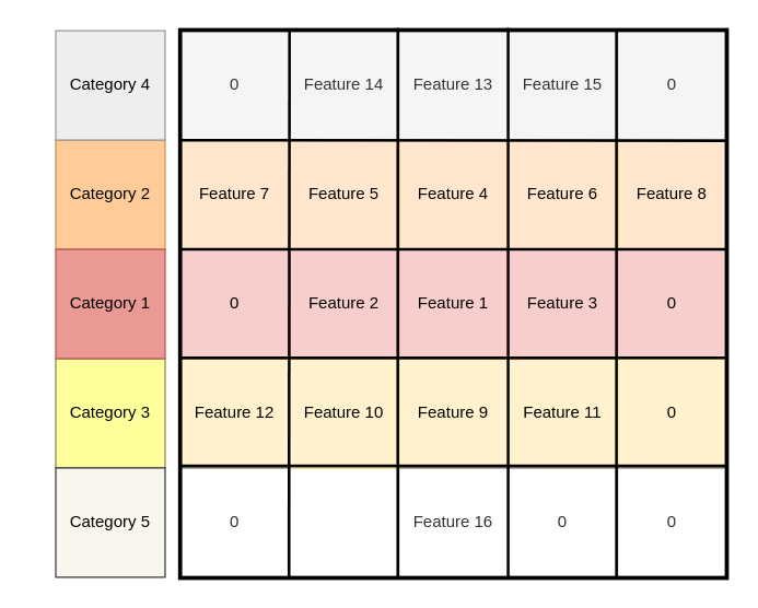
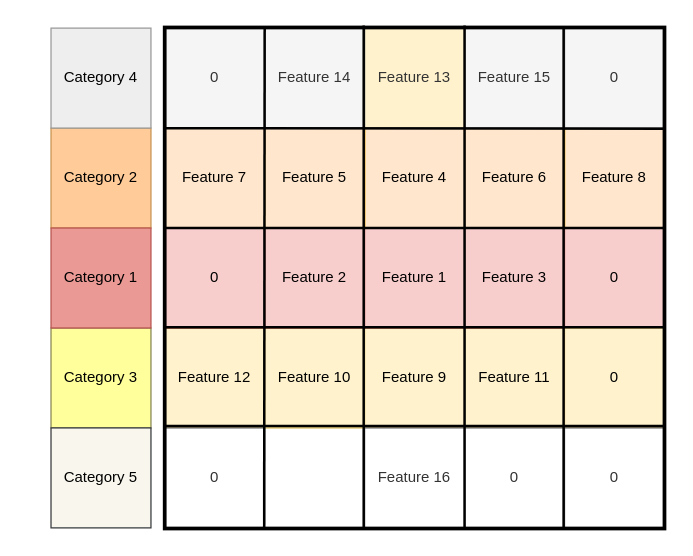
  <mxCell id="0" />
  <mxCell id="1" parent="0" />
  <mxCell id="2" value="" style="group" parent="1" vertex="1" connectable="0"><mxGeometry x="30" y="102" width="120" height="80" as="geometry" /></mxCell>
  <mxCell id="3" value="" style="group;fillColor=#ffcc99;strokeColor=#C79350;container=0;" parent="2" vertex="1" connectable="0"><mxGeometry x="10" width="80" height="80" as="geometry" /></mxCell>
  <mxCell id="4" value="Category 2" style="text;html=1;strokeColor=none;fillColor=none;align=center;verticalAlign=middle;whiteSpace=wrap;rounded=0;" parent="2" vertex="1"><mxGeometry x="-10" y="25" width="120" height="30" as="geometry" /></mxCell>
  <mxCell id="5" value="" style="rounded=0;whiteSpace=wrap;html=1;" parent="1" vertex="1"><mxGeometry x="131" y="22" width="400" height="400" as="geometry" /></mxCell>
  <mxCell id="6" value="Feature 12" style="rounded=0;whiteSpace=wrap;html=1;container=0;fillColor=#fff2cc;strokeColor=#d6b656;" parent="1" vertex="1"><mxGeometry x="131" y="262" width="80" height="80" as="geometry" /></mxCell>
  <mxCell id="7" value="Feature 10" style="rounded=0;whiteSpace=wrap;html=1;container=0;fillColor=#fff2cc;strokeColor=#d6b656;" parent="1" vertex="1"><mxGeometry x="211" y="262" width="80" height="80" as="geometry" /></mxCell>
  <mxCell id="8" value="Feature 9" style="rounded=0;whiteSpace=wrap;html=1;container=0;fillColor=#fff2cc;strokeColor=#d6b656;" parent="1" vertex="1"><mxGeometry x="291" y="262" width="80" height="80" as="geometry" /></mxCell>
  <mxCell id="9" value="Feature 11" style="rounded=0;whiteSpace=wrap;html=1;container=0;fillColor=#fff2cc;strokeColor=#d6b656;" parent="1" vertex="1"><mxGeometry x="371" y="262" width="80" height="80" as="geometry" /></mxCell>
  <mxCell id="10" value="Feature 16" style="rounded=0;whiteSpace=wrap;html=1;fillColor=#FFFFFF;fontColor=#333333;strokeColor=#666666;" parent="1" vertex="1"><mxGeometry x="291" y="342" width="80" height="80" as="geometry" /></mxCell>
  <mxCell id="11" value="Feature 2" style="rounded=0;whiteSpace=wrap;html=1;fillColor=#f8cecc;strokeColor=#b85450;" parent="1" vertex="1"><mxGeometry x="211" y="182" width="80" height="80" as="geometry" /></mxCell>
  <mxCell id="12" value="Feature 1" style="rounded=0;whiteSpace=wrap;html=1;fillColor=#f8cecc;strokeColor=#b85450;" parent="1" vertex="1"><mxGeometry x="291" y="182" width="80" height="80" as="geometry" /></mxCell>
  <mxCell id="13" value="Feature 3" style="rounded=0;whiteSpace=wrap;html=1;fillColor=#f8cecc;strokeColor=#b85450;" parent="1" vertex="1"><mxGeometry x="371" y="182" width="80" height="80" as="geometry" /></mxCell>
  <mxCell id="14" value="0" style="rounded=0;whiteSpace=wrap;html=1;fillColor=#f8cecc;strokeColor=#b85450;" parent="1" vertex="1"><mxGeometry x="131" y="182" width="80" height="80" as="geometry" /></mxCell>
  <mxCell id="15" value="0" style="rounded=0;whiteSpace=wrap;html=1;fillColor=#f8cecc;strokeColor=#b85450;" parent="1" vertex="1"><mxGeometry x="451" y="182" width="80" height="80" as="geometry" /></mxCell>
  <mxCell id="16" value="Feature 8" style="rounded=0;whiteSpace=wrap;html=1;fillColor=#ffe6cc;strokeColor=#d79b00;" parent="1" vertex="1"><mxGeometry x="451" y="102" width="80" height="80" as="geometry" /></mxCell>
  <mxCell id="17" value="Feature 4" style="rounded=0;whiteSpace=wrap;html=1;fillColor=#ffe6cc;strokeColor=#d79b00;" parent="1" vertex="1"><mxGeometry x="291" y="102" width="80" height="80" as="geometry" /></mxCell>
  <mxCell id="18" value="Feature 6" style="rounded=0;whiteSpace=wrap;html=1;fillColor=#ffe6cc;strokeColor=#d79b00;" parent="1" vertex="1"><mxGeometry x="371" y="102" width="80" height="80" as="geometry" /></mxCell>
  <mxCell id="19" value="Feature 7" style="rounded=0;whiteSpace=wrap;html=1;fillColor=#ffe6cc;strokeColor=#d79b00;" parent="1" vertex="1"><mxGeometry x="131" y="102" width="80" height="80" as="geometry" /></mxCell>
  <mxCell id="20" value="Feature 5" style="rounded=0;whiteSpace=wrap;html=1;fillColor=#ffe6cc;strokeColor=#d79b00;" parent="1" vertex="1"><mxGeometry x="211" y="102" width="80" height="80" as="geometry" /></mxCell>
  <mxCell id="21" value="0" style="rounded=0;whiteSpace=wrap;html=1;fillColor=#fff2cc;strokeColor=#d6b656;" parent="1" vertex="1"><mxGeometry x="451" y="262" width="80" height="80" as="geometry" /></mxCell>
  <mxCell id="22" value="" style="group" parent="1" vertex="1" connectable="0"><mxGeometry x="30" y="262" width="120" height="80" as="geometry" /></mxCell>
  <mxCell id="23" value="" style="group;fillColor=#FFFF9C;strokeColor=#878753;container=0;" parent="22" vertex="1" connectable="0"><mxGeometry x="10" width="80" height="80" as="geometry" /></mxCell>
  <mxCell id="24" value="Category 3" style="text;html=1;strokeColor=none;fillColor=none;align=center;verticalAlign=middle;whiteSpace=wrap;rounded=0;" parent="22" vertex="1"><mxGeometry x="-10" y="25" width="120" height="30" as="geometry" /></mxCell>
  <mxCell id="25" value="Feature 14" style="rounded=0;whiteSpace=wrap;html=1;fillColor=#f5f5f5;fontColor=#333333;strokeColor=#666666;" parent="1" vertex="1"><mxGeometry x="211" y="22" width="80" height="80" as="geometry" /></mxCell>
- <mxCell id="26" value="Feature 13" style="rounded=0;whiteSpace=wrap;html=1;fillColor=#f5f5f5;fontColor=#333333;strokeColor=#666666;" parent="1" vertex="1"><mxGeometry x="291" y="22" width="80" height="80" as="geometry" /></mxCell>
+ <mxCell id="26" value="Feature 13" style="rounded=0;whiteSpace=wrap;html=1;fillColor=#fff2cc;fontColor=#333333;strokeColor=#666666;" parent="1" vertex="1"><mxGeometry x="291" y="22" width="80" height="80" as="geometry" /></mxCell>
  <mxCell id="27" value="Feature 15" style="rounded=0;whiteSpace=wrap;html=1;fillColor=#f5f5f5;fontColor=#333333;strokeColor=#666666;" parent="1" vertex="1"><mxGeometry x="371" y="22" width="80" height="80" as="geometry" /></mxCell>
  <mxCell id="28" value="" style="group" parent="1" vertex="1" connectable="0"><mxGeometry x="30" y="182" width="120" height="80" as="geometry" /></mxCell>
  <mxCell id="29" value="" style="group;fillColor=#ea9995;strokeColor=#b85450;container=0;" parent="28" vertex="1" connectable="0"><mxGeometry x="10" width="80" height="80" as="geometry" /></mxCell>
  <mxCell id="30" value="Category 1" style="text;html=1;strokeColor=none;fillColor=none;align=center;verticalAlign=middle;whiteSpace=wrap;rounded=0;" parent="28" vertex="1"><mxGeometry x="-10" y="25" width="120" height="30" as="geometry" /></mxCell>
  <mxCell id="31" value="0" style="rounded=0;whiteSpace=wrap;html=1;fillColor=#f5f5f5;strokeColor=#666666;fontColor=#333333;" parent="1" vertex="1"><mxGeometry x="451" y="22" width="80" height="80" as="geometry" /></mxCell>
  <mxCell id="32" value="0" style="rounded=0;whiteSpace=wrap;html=1;fillColor=#f5f5f5;strokeColor=#666666;fontColor=#333333;" parent="1" vertex="1"><mxGeometry x="131" y="22" width="80" height="80" as="geometry" /></mxCell>
  <mxCell id="33" value="" style="group" parent="1" vertex="1" connectable="0"><mxGeometry x="30" y="22" width="120" height="80" as="geometry" /></mxCell>
  <mxCell id="34" value="" style="group;fillColor=#eeeeee;strokeColor=#999999;container=0;" parent="33" vertex="1" connectable="0"><mxGeometry x="10" width="80" height="80" as="geometry" /></mxCell>
  <mxCell id="35" value="Category 4" style="text;html=1;strokeColor=none;fillColor=none;align=center;verticalAlign=middle;whiteSpace=wrap;rounded=0;" parent="33" vertex="1"><mxGeometry x="-10" y="25" width="120" height="30" as="geometry" /></mxCell>
  <mxCell id="36" value="0" style="rounded=0;whiteSpace=wrap;html=1;fillColor=#FFFFFF;fontColor=#333333;strokeColor=#666666;" parent="1" vertex="1"><mxGeometry x="371" y="342" width="80" height="80" as="geometry" /></mxCell>
  <mxCell id="37" value="0" style="rounded=0;whiteSpace=wrap;html=1;fillColor=#FFFFFF;fontColor=#333333;strokeColor=#666666;" parent="1" vertex="1"><mxGeometry x="451" y="342" width="80" height="80" as="geometry" /></mxCell>
  <mxCell id="38" value="0" style="rounded=0;whiteSpace=wrap;html=1;fillColor=#FFFFFF;fontColor=#333333;strokeColor=#666666;" parent="1" vertex="1"><mxGeometry x="131" y="342" width="80" height="80" as="geometry" /></mxCell>
  <mxCell id="39" value="" style="group" parent="1" vertex="1" connectable="0"><mxGeometry x="30" y="342" width="120" height="80" as="geometry" /></mxCell>
  <mxCell id="40" value="" style="group;fillColor=#f9f7ed;strokeColor=#36393d;container=0;" parent="39" vertex="1" connectable="0"><mxGeometry x="10" width="80" height="80" as="geometry" /></mxCell>
  <mxCell id="41" value="Category 5" style="text;html=1;strokeColor=none;fillColor=none;align=center;verticalAlign=middle;whiteSpace=wrap;rounded=0;" parent="39" vertex="1"><mxGeometry x="-10" y="25" width="120" height="30" as="geometry" /></mxCell>
  <mxCell id="42" value="" style="group" vertex="1" connectable="0" parent="1"><mxGeometry x="130" y="20" width="401.5" height="402.5" as="geometry" /></mxCell>
  <mxCell id="43" value="" style="rounded=0;whiteSpace=wrap;html=1;strokeWidth=3;fillColor=none;" parent="42" vertex="1"><mxGeometry x="1" y="1.5" width="400" height="401" as="geometry" /></mxCell>
  <mxCell id="44" value="" style="endArrow=none;html=1;rounded=0;exitX=0.199;exitY=1.002;exitDx=0;exitDy=0;exitPerimeter=0;entryX=0.2;entryY=0.001;entryDx=0;entryDy=0;entryPerimeter=0;strokeWidth=2;" parent="42" edge="1"><mxGeometry width="50" height="50" relative="1" as="geometry"><mxPoint x="160.26" y="402" as="sourcePoint" /><mxPoint x="160.26" as="targetPoint" /></mxGeometry></mxCell>
  <mxCell id="45" value="" style="endArrow=none;html=1;rounded=0;exitX=0.199;exitY=1.002;exitDx=0;exitDy=0;exitPerimeter=0;entryX=0.2;entryY=0.001;entryDx=0;entryDy=0;entryPerimeter=0;strokeWidth=2;" parent="42" edge="1"><mxGeometry width="50" height="50" relative="1" as="geometry"><mxPoint x="241" y="402" as="sourcePoint" /><mxPoint x="241" as="targetPoint" /></mxGeometry></mxCell>
  <mxCell id="46" value="" style="endArrow=none;html=1;rounded=0;exitX=0.199;exitY=1.002;exitDx=0;exitDy=0;exitPerimeter=0;entryX=0.2;entryY=0.001;entryDx=0;entryDy=0;entryPerimeter=0;strokeWidth=2;" parent="42" edge="1"><mxGeometry width="50" height="50" relative="1" as="geometry"><mxPoint x="320.26" y="402.5" as="sourcePoint" /><mxPoint x="320.26" y="0.5" as="targetPoint" /></mxGeometry></mxCell>
  <mxCell id="47" value="" style="endArrow=none;html=1;rounded=0;exitX=0.999;exitY=0.202;exitDx=0;exitDy=0;exitPerimeter=0;entryX=-0.003;entryY=0.201;entryDx=0;entryDy=0;entryPerimeter=0;strokeWidth=2;" parent="42" edge="1"><mxGeometry width="50" height="50" relative="1" as="geometry"><mxPoint x="401.5" y="241.37" as="sourcePoint" /><mxPoint x="0.5" y="241.37" as="targetPoint" /></mxGeometry></mxCell>
  <mxCell id="48" value="" style="endArrow=none;html=1;rounded=0;exitX=0.999;exitY=0.202;exitDx=0;exitDy=0;exitPerimeter=0;entryX=-0.003;entryY=0.201;entryDx=0;entryDy=0;entryPerimeter=0;strokeWidth=2;" parent="42" edge="1"><mxGeometry width="50" height="50" relative="1" as="geometry"><mxPoint x="401.5" y="320.38" as="sourcePoint" /><mxPoint x="0.5" y="320.38" as="targetPoint" /></mxGeometry></mxCell>
  <mxCell id="49" value="" style="endArrow=none;html=1;rounded=0;exitX=0.199;exitY=1.002;exitDx=0;exitDy=0;exitPerimeter=0;entryX=0.2;entryY=0.001;entryDx=0;entryDy=0;entryPerimeter=0;strokeWidth=2;" parent="42" source="43" target="43" edge="1"><mxGeometry width="50" height="50" relative="1" as="geometry"><mxPoint x="320" y="497" as="sourcePoint" /><mxPoint x="320.23" y="102" as="targetPoint" /></mxGeometry></mxCell>
  <mxCell id="50" value="" style="endArrow=none;html=1;rounded=0;exitX=0.999;exitY=0.202;exitDx=0;exitDy=0;exitPerimeter=0;entryX=-0.003;entryY=0.201;entryDx=0;entryDy=0;entryPerimeter=0;strokeWidth=2;" parent="42" source="43" target="43" edge="1"><mxGeometry width="50" height="50" relative="1" as="geometry"><mxPoint x="361" y="543" as="sourcePoint" /><mxPoint x="361" y="141" as="targetPoint" /></mxGeometry></mxCell>
  <mxCell id="51" value="" style="endArrow=none;html=1;rounded=0;exitX=0.999;exitY=0.202;exitDx=0;exitDy=0;exitPerimeter=0;entryX=-0.003;entryY=0.201;entryDx=0;entryDy=0;entryPerimeter=0;strokeWidth=2;" parent="42" edge="1"><mxGeometry width="50" height="50" relative="1" as="geometry"><mxPoint x="402" y="162" as="sourcePoint" /><mxPoint x="1" y="162" as="targetPoint" /></mxGeometry></mxCell>
